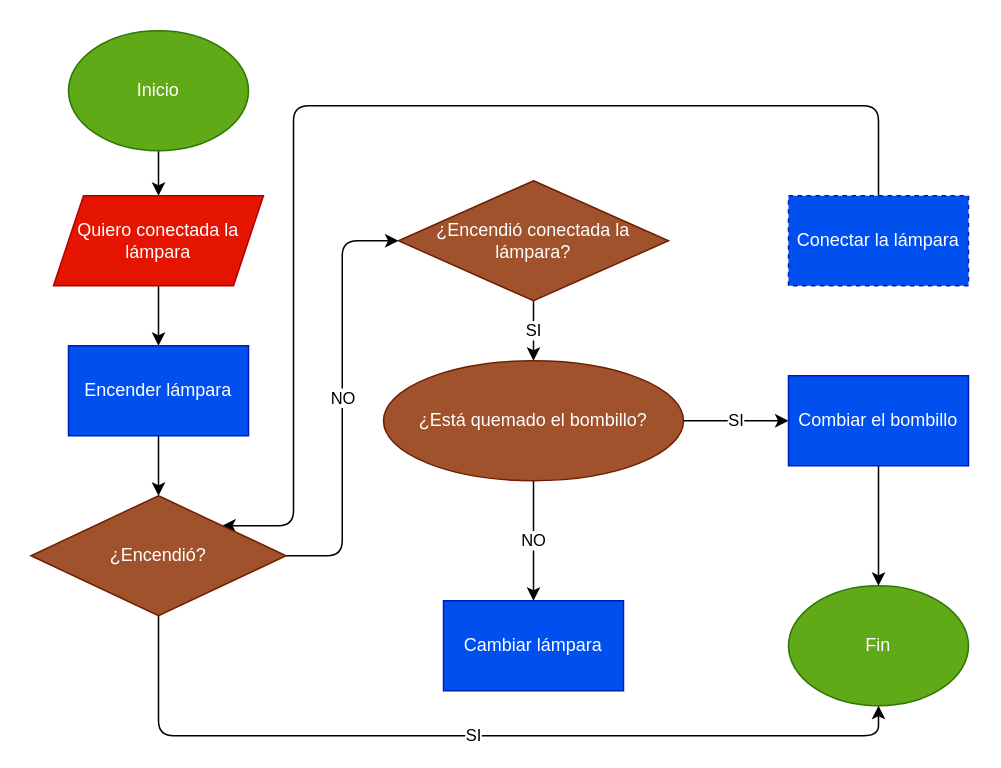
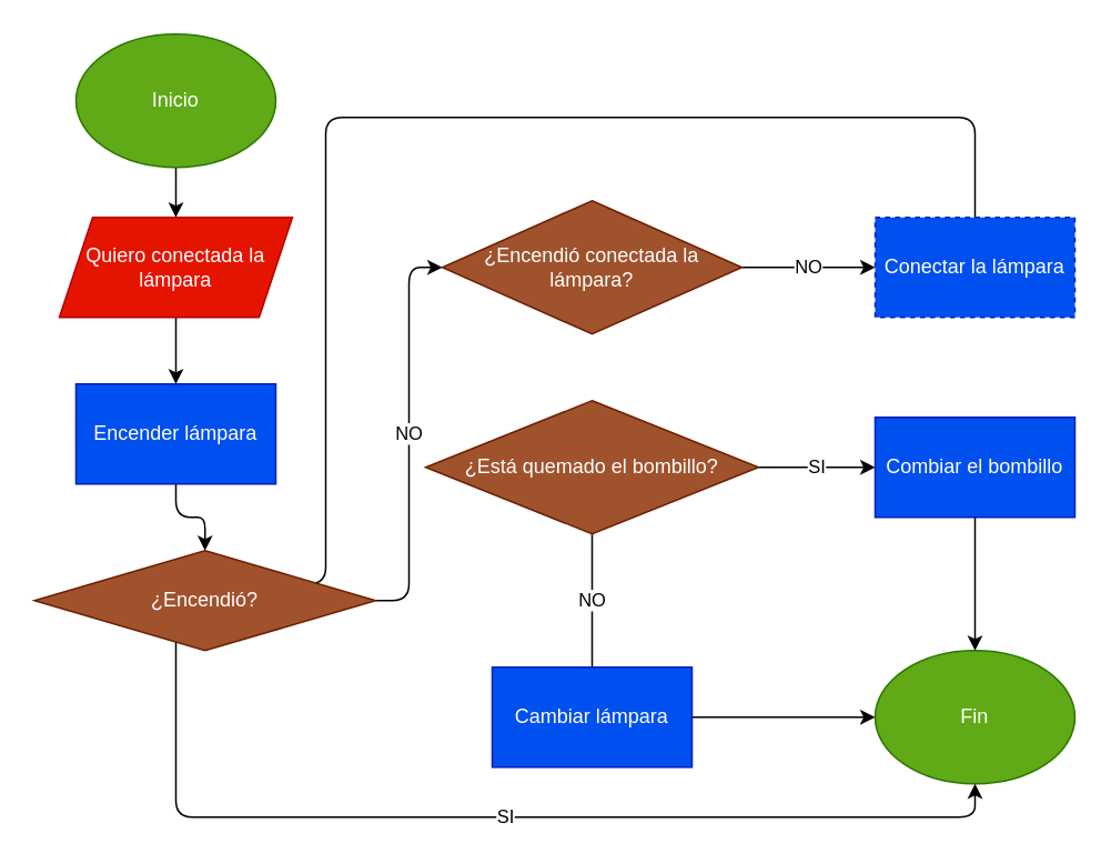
  <mxCell id="0" />
  <mxCell id="1" parent="0" />
  <mxCell id="2" value="" style="edgeStyle=none;html=1;" edge="1" parent="1" source="3"><mxGeometry relative="1" as="geometry"><mxPoint x="105" y="130" as="targetPoint" /></mxGeometry></mxCell>
  <mxCell id="3" value="Inicio" style="ellipse;whiteSpace=wrap;html=1;fillColor=#60a917;fontColor=#ffffff;strokeColor=#2D7600;" vertex="1" parent="1"><mxGeometry x="45" y="20" width="120" height="80" as="geometry" /></mxCell>
  <mxCell id="4" value="Fin" style="ellipse;whiteSpace=wrap;html=1;fillColor=#60a917;fontColor=#ffffff;strokeColor=#2D7600;" vertex="1" parent="1"><mxGeometry x="525" y="390" width="120" height="80" as="geometry" /></mxCell>
- <mxCell id="6" value="SI" style="edgeStyle=none;html=1;" edge="1" parent="1" source="7" target="12"><mxGeometry relative="1" as="geometry" /></mxCell>
+ <mxCell id="5" value="NO" style="edgeStyle=none;html=1;" edge="1" parent="1" source="7" target="9"><mxGeometry relative="1" as="geometry" /></mxCell>
  <mxCell id="7" value="¿Encendió conectada la lámpara?" style="rhombus;whiteSpace=wrap;html=1;fillColor=#a0522d;strokeColor=#6D1F00;fontColor=#ffffff;" vertex="1" parent="1"><mxGeometry x="265" y="120" width="180" height="80" as="geometry" /></mxCell>
  <mxCell id="8" style="edgeStyle=orthogonalEdgeStyle;html=1;entryX=1;entryY=0;entryDx=0;entryDy=0;" edge="1" parent="1" source="9" target="23"><mxGeometry relative="1" as="geometry"><mxPoint x="265" y="110" as="targetPoint" /><Array as="points"><mxPoint x="585" y="70" /><mxPoint x="195" y="70" /><mxPoint x="195" y="350" /></Array></mxGeometry></mxCell>
  <mxCell id="9" value="Conectar la lámpara" style="rounded=0;whiteSpace=wrap;html=1;fillColor=#0050ef;strokeColor=#001DBC;fontColor=#ffffff;dashed=1;" vertex="1" parent="1"><mxGeometry x="525" y="130" width="120" height="60" as="geometry" /></mxCell>
  <mxCell id="10" value="SI" style="edgeStyle=none;html=1;" edge="1" parent="1" source="12" target="14"><mxGeometry relative="1" as="geometry" /></mxCell>
- <mxCell id="11" value="NO" style="edgeStyle=none;html=1;" edge="1" parent="1" source="12" target="16"><mxGeometry relative="1" as="geometry" /></mxCell>
- <mxCell id="12" value="¿Está quemado el bombillo?" style="ellipse;whiteSpace=wrap;html=1;fillColor=#a0522d;strokeColor=#6D1F00;fontColor=#ffffff;" vertex="1" parent="1"><mxGeometry x="255" y="240" width="200" height="80" as="geometry" /></mxCell>
+ <mxCell id="11" value="NO" style="edgeStyle=none;html=1;endArrow=none;" edge="1" parent="1" source="12" target="16"><mxGeometry relative="1" as="geometry" /></mxCell>
+ <mxCell id="12" value="¿Está quemado el bombillo?" style="rhombus;whiteSpace=wrap;html=1;fillColor=#a0522d;strokeColor=#6D1F00;fontColor=#ffffff;" vertex="1" parent="1"><mxGeometry x="255" y="240" width="200" height="80" as="geometry" /></mxCell>
  <mxCell id="13" value="" style="edgeStyle=orthogonalEdgeStyle;html=1;" edge="1" parent="1" source="14" target="4"><mxGeometry relative="1" as="geometry" /></mxCell>
  <mxCell id="14" value="Combiar el bombillo" style="rounded=0;whiteSpace=wrap;html=1;fillColor=#0050ef;strokeColor=#001DBC;fontColor=#ffffff;" vertex="1" parent="1"><mxGeometry x="525" y="250" width="120" height="60" as="geometry" /></mxCell>
+ <mxCell id="15" value="" style="edgeStyle=none;html=1;" edge="1" parent="1" source="16" target="4"><mxGeometry relative="1" as="geometry" /></mxCell>
  <mxCell id="16" value="Cambiar lámpara" style="rounded=0;whiteSpace=wrap;html=1;fillColor=#0050ef;strokeColor=#001DBC;fontColor=#ffffff;" vertex="1" parent="1"><mxGeometry x="295" y="400" width="120" height="60" as="geometry" /></mxCell>
  <mxCell id="17" value="" style="edgeStyle=orthogonalEdgeStyle;html=1;" edge="1" parent="1" source="18" target="20"><mxGeometry relative="1" as="geometry" /></mxCell>
  <mxCell id="18" value="Quiero conectada la lámpara" style="shape=parallelogram;perimeter=parallelogramPerimeter;whiteSpace=wrap;html=1;fixedSize=1;fillColor=#e51400;fontColor=#ffffff;strokeColor=#B20000;" vertex="1" parent="1"><mxGeometry x="35" y="130" width="140" height="60" as="geometry" /></mxCell>
  <mxCell id="19" value="" style="edgeStyle=orthogonalEdgeStyle;html=1;" edge="1" parent="1" source="20" target="23"><mxGeometry relative="1" as="geometry" /></mxCell>
  <mxCell id="20" value="Encender lámpara" style="rounded=0;whiteSpace=wrap;html=1;fillColor=#0050ef;strokeColor=#001DBC;fontColor=#ffffff;" vertex="1" parent="1"><mxGeometry x="45" y="230" width="120" height="60" as="geometry" /></mxCell>
  <mxCell id="21" value="SI" style="edgeStyle=orthogonalEdgeStyle;html=1;entryX=0.5;entryY=1;entryDx=0;entryDy=0;" edge="1" parent="1" source="23" target="4"><mxGeometry relative="1" as="geometry"><Array as="points"><mxPoint x="105" y="490" /><mxPoint x="585" y="490" /></Array></mxGeometry></mxCell>
  <mxCell id="22" value="NO" style="edgeStyle=orthogonalEdgeStyle;html=1;entryX=0;entryY=0.5;entryDx=0;entryDy=0;" edge="1" parent="1" source="23" target="7"><mxGeometry relative="1" as="geometry" /></mxCell>
- <mxCell id="23" value="¿Encendió?" style="rhombus;whiteSpace=wrap;html=1;fillColor=#a0522d;strokeColor=#6D1F00;fontColor=#ffffff;" vertex="1" parent="1"><mxGeometry x="20" y="330" width="170" height="80" as="geometry" /></mxCell>
+ <mxCell id="23" value="¿Encendió?" style="rhombus;whiteSpace=wrap;html=1;fillColor=#a0522d;strokeColor=#6D1F00;fontColor=#ffffff;" vertex="1" parent="1"><mxGeometry x="20" y="330" width="205" height="60" as="geometry" /></mxCell>
